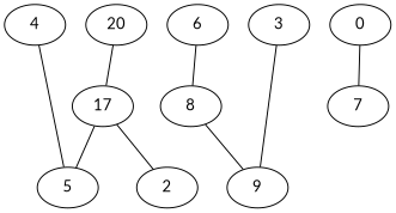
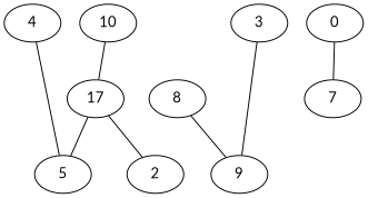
  strict graph {
    fontname=Lato
    node [fontname=Lato weight=0]
    edge [fontname=Lato weight=0]
    n1 [label=17]
-   10 [label=20]
+   10
    5
    2
-   6
    8
    9
    4
    3
    0
    7
    n1 -- 5
    n1 -- 2
    10 -- n1
-   6 -- 8
    8 -- 9
    4 -- 5
    3 -- 9
    0 -- 7
  }
